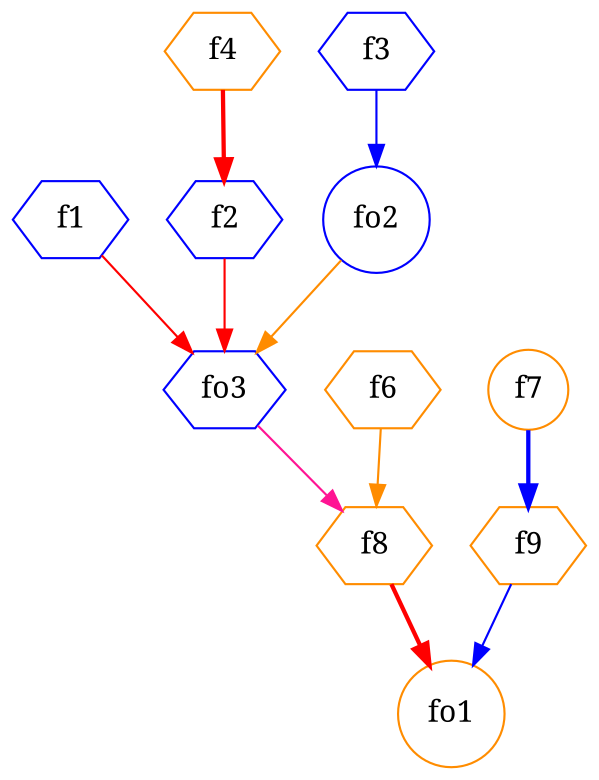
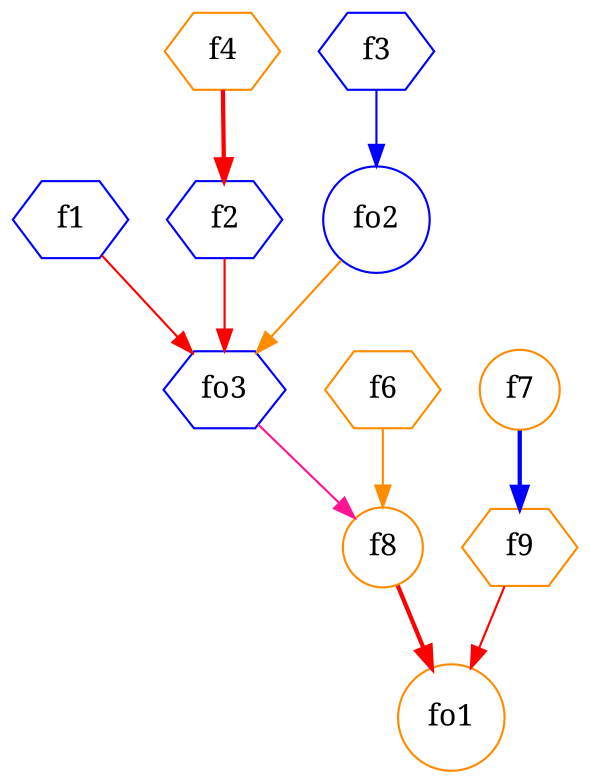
  strict digraph {
    fontname="Noto Serif"
    node [color=darkorange fontname="Noto Serif" shape=hexagon]
    edge [color=red fontname="Noto Serif" style=solid weight=2]
    f1 [color=blue]
    fo3 [color=blue]
-   f8
+   f8 [shape=circle]
    f2 [color=blue]
    fo2 [color=blue shape=circle]
    f3 [color=blue]
    f4
    f6
    fo1 [shape=circle]
    f7 [shape=circle]
    f9
    f1 -> fo3
    fo3 -> f8 [color=deeppink]
    f8 -> fo1 [style=bold]
    f2 -> fo3
    fo2 -> fo3 [color=darkorange]
    f3 -> fo2 [color=blue]
    f4 -> f2 [style=bold]
    f6 -> f8 [color=darkorange]
    f7 -> f9 [color=blue style=bold]
-   f9 -> fo1 [color=blue]
+   f9 -> fo1
  }
